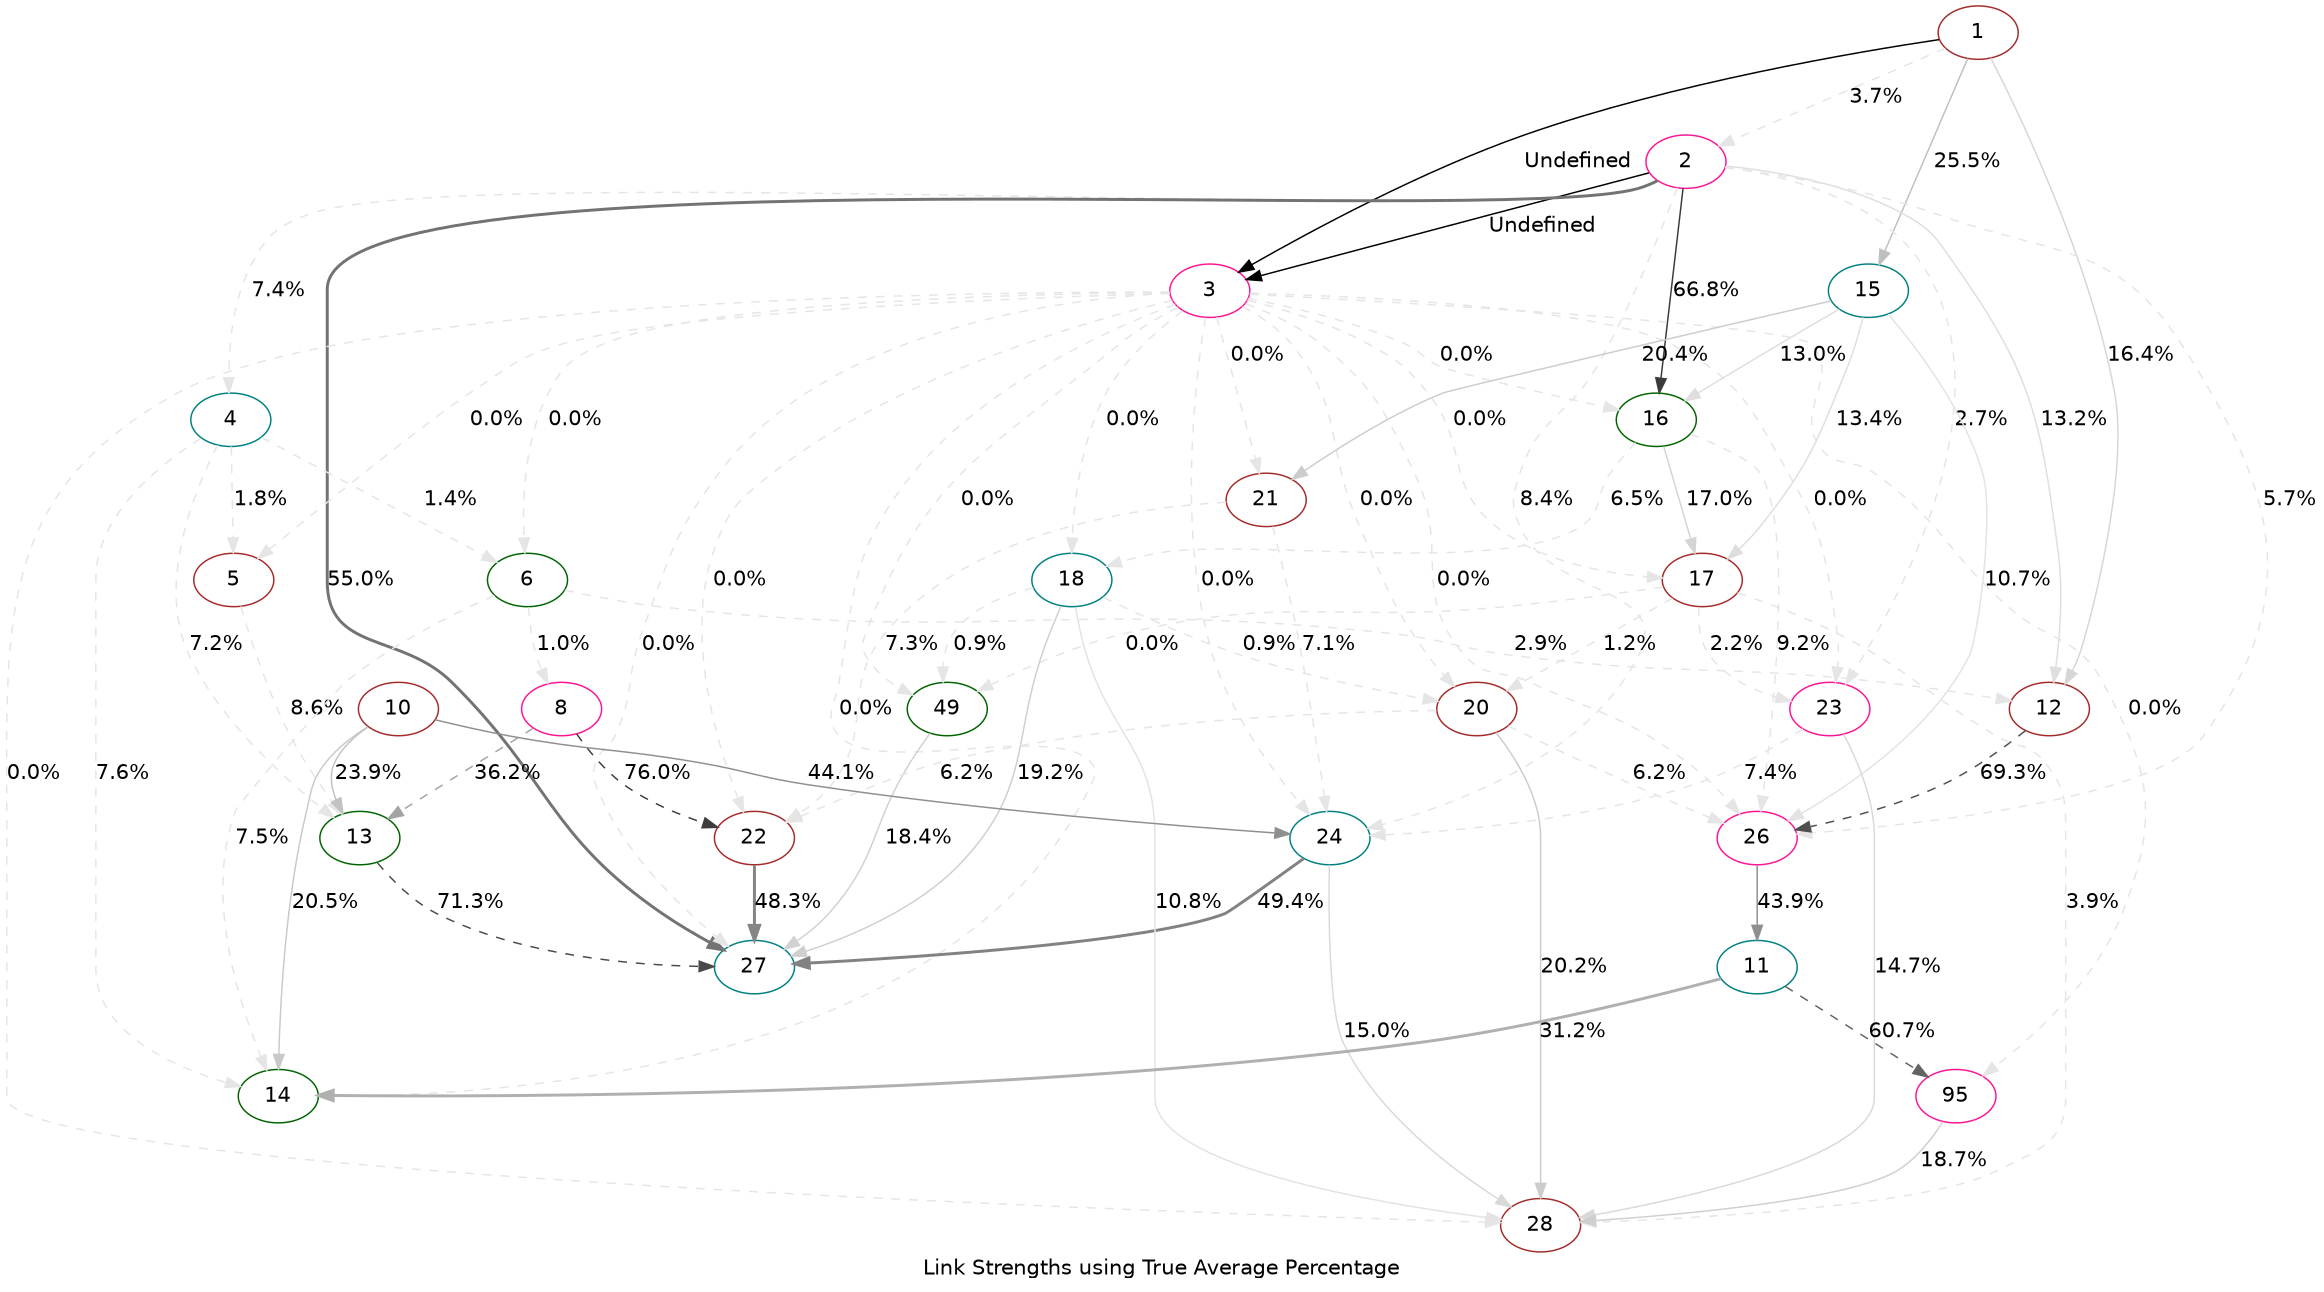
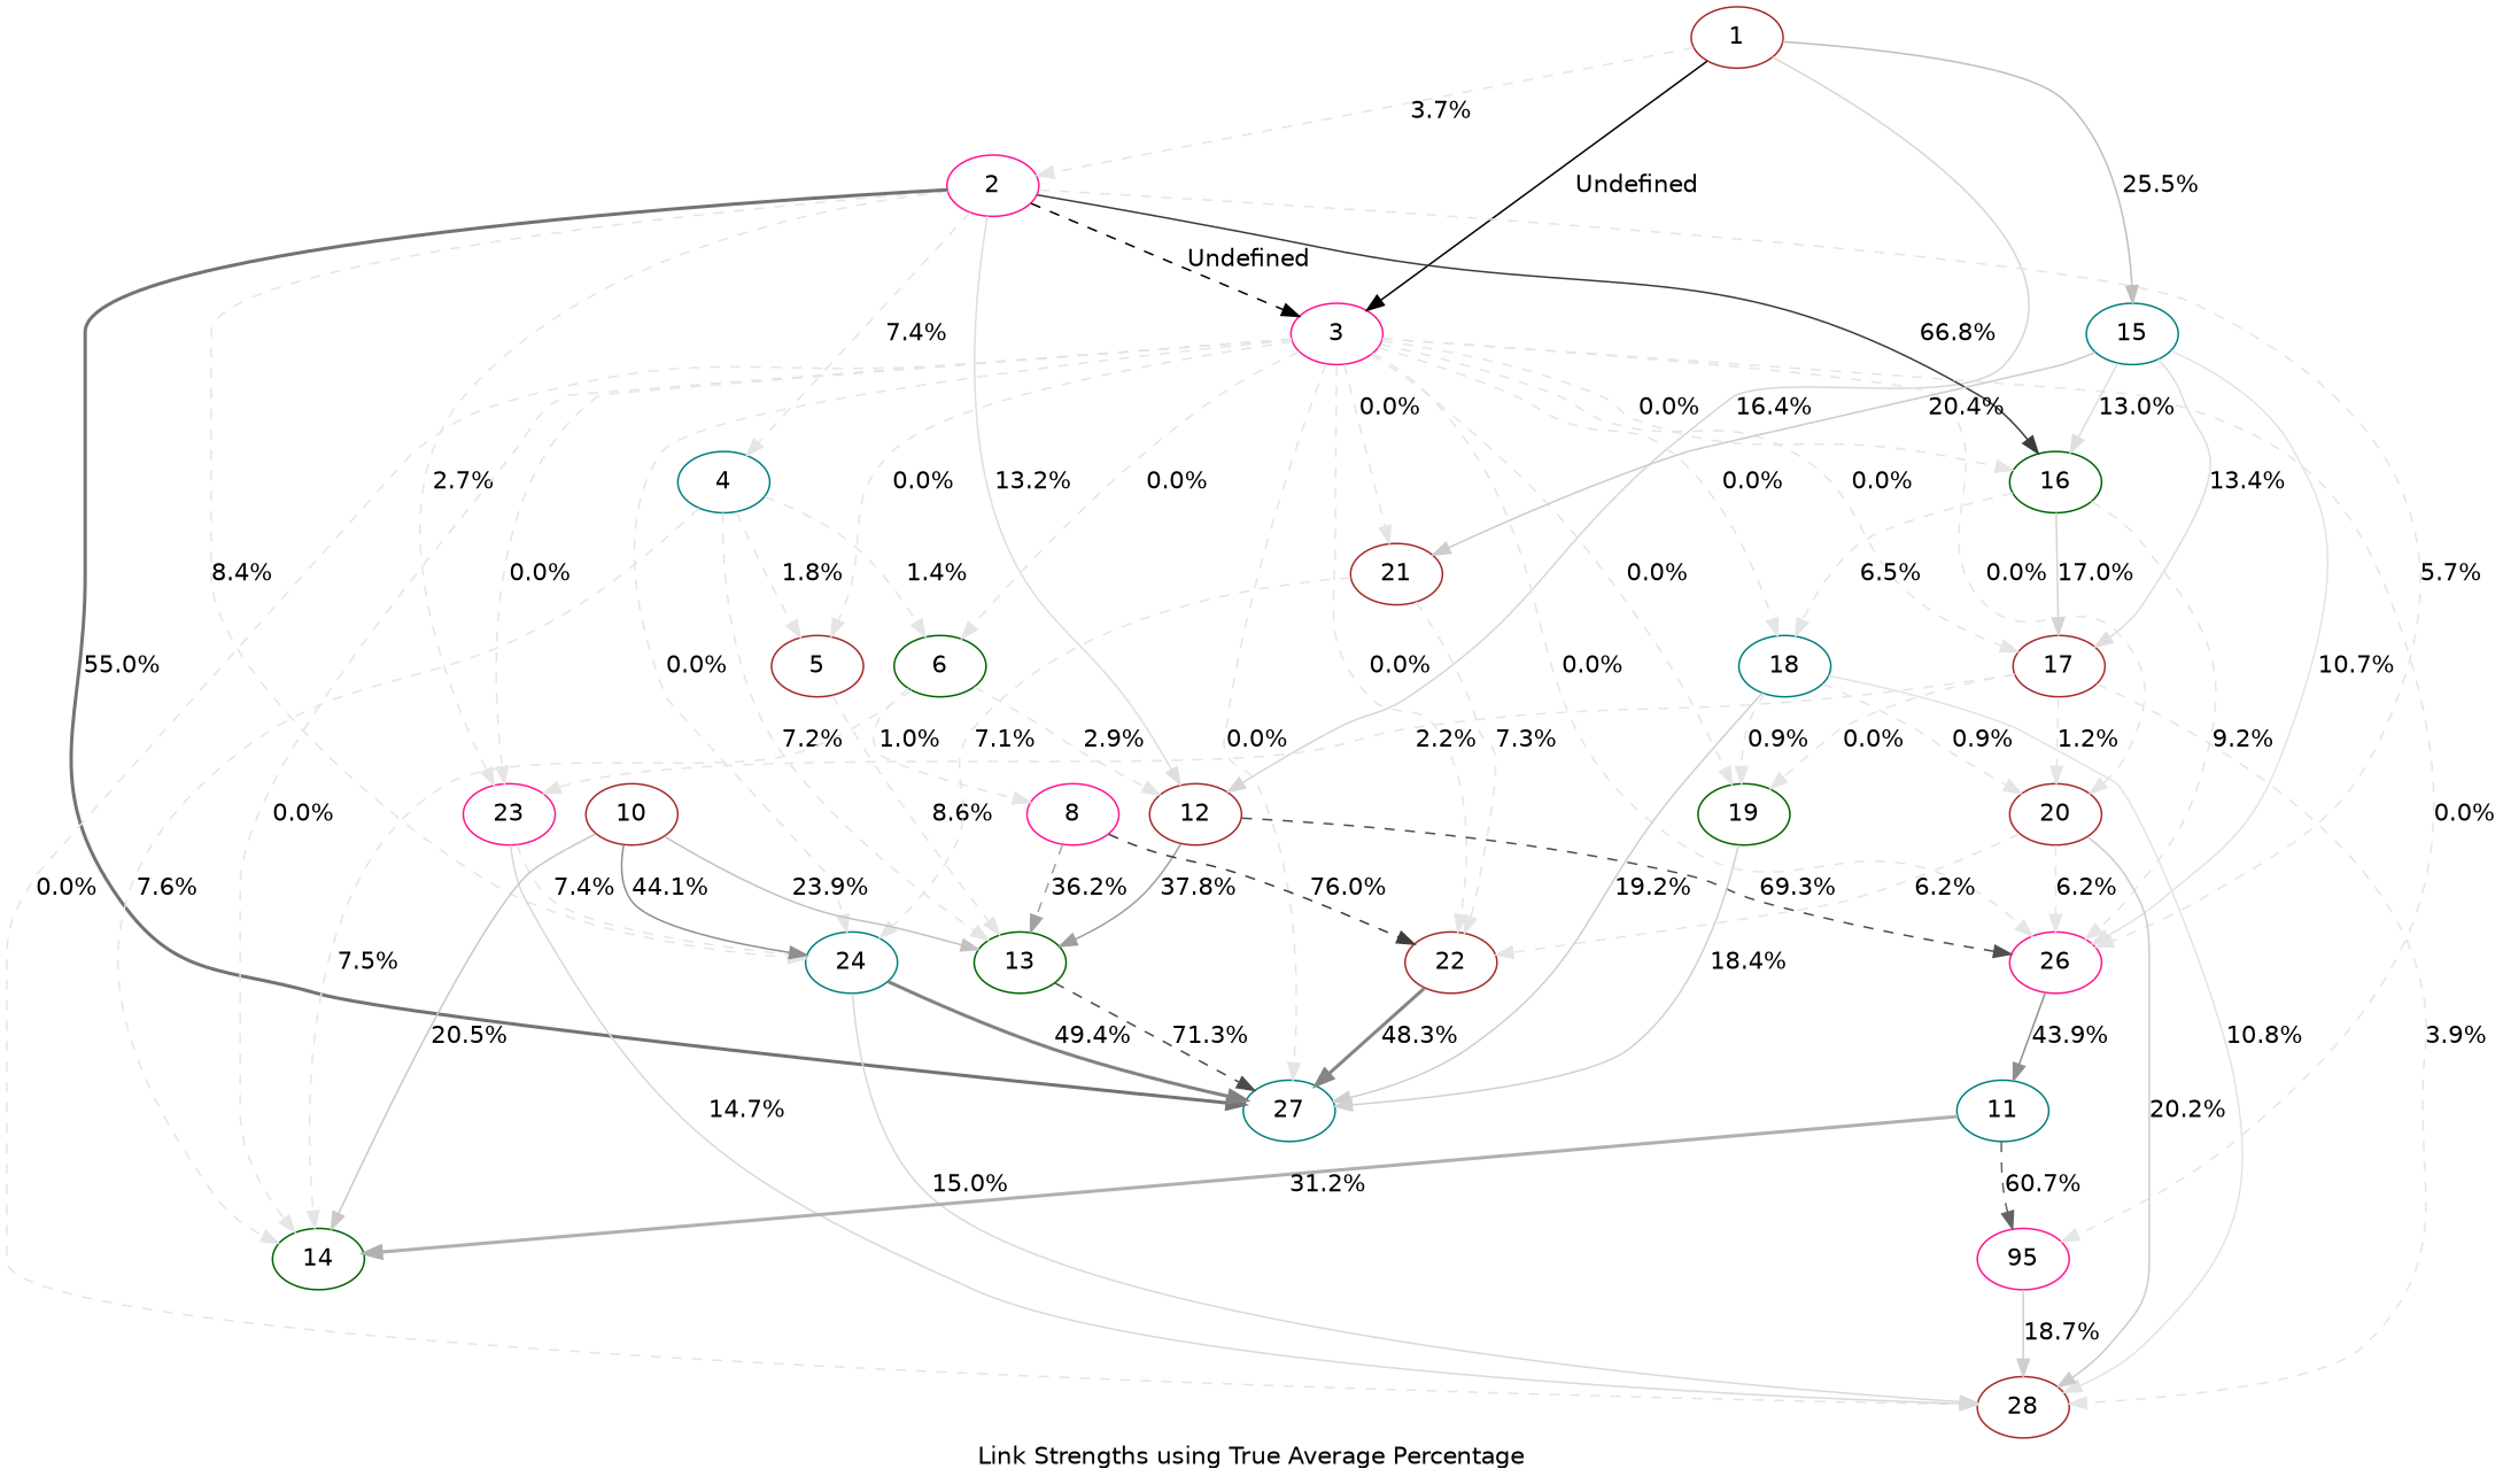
  digraph {
    fontname="DejaVu Sans"
    label="Link Strengths using True Average Percentage"
    node [color=brown fontname="DejaVu Sans" shape=ellipse]
    edge [color=gray90 fontname="DejaVu Sans" style=dashed]
    1
    2 [color=deeppink]
    3 [color=deeppink]
    12
    15 [color=teal]
    4 [color=teal]
    16 [color=darkgreen]
    23 [color=deeppink]
    24 [color=teal]
    26 [color=deeppink]
    27 [color=teal]
    5
    6 [color=darkgreen]
    14 [color=darkgreen]
    17
    18 [color=teal]
-   19 [color=darkgreen label=49]
+   19 [color=darkgreen]
    20
    21
    22
    n21 [color=deeppink label=95]
    28
    13 [color=darkgreen]
    11 [color=teal]
    8 [color=deeppink]
    10
    1 -> 2 [label="3.7%"]
    1 -> 3 [color=gray00 label=Undefined style=solid]
    1 -> 12 [color=gray84 label="16.4%" style=""]
    1 -> 15 [color=gray75 label="25.5%" style=solid]
-   2 -> 3 [color=gray00 label=Undefined style=solid]
+   2 -> 3 [color=gray00 label=Undefined]
    2 -> 12 [color=gray87 label="13.2%" style=""]
    2 -> 4 [label="7.4%"]
    2 -> 16 [color=gray23 label="66.8%" style=solid]
    2 -> 23 [label="2.7%"]
    2 -> 24 [label="8.4%"]
    2 -> 26 [label="5.7%"]
    2 -> 27 [color=gray45 label="55.0%" style=bold]
    3 -> 16 [label="0.0%"]
    3 -> 23 [label="0.0%"]
    3 -> 24 [label="0.0%"]
    3 -> 26 [label="0.0%"]
    3 -> 27 [label="0.0%"]
    3 -> 5 [label="0.0%"]
    3 -> 6 [label="0.0%"]
    3 -> 14 [label="0.0%"]
    3 -> 17 [label="0.0%"]
    3 -> 18 [label="0.0%"]
    3 -> 19 [label="0.0%"]
    3 -> 20 [label="0.0%"]
    3 -> 21 [label="0.0%"]
    3 -> 22 [label="0.0%"]
    3 -> n21 [label="0.0%"]
    3 -> 28 [label="0.0%"]
    12 -> 26 [color=gray31 label="69.3%"]
+   12 -> 13 [color=gray62 label="37.8%" style=solid]
    15 -> 16 [color=gray87 label="13.0%" style=""]
    15 -> 26 [color=gray89 label="10.7%" style=""]
    15 -> 17 [color=gray87 label="13.4%" style=""]
    15 -> 21 [color=gray80 label="20.4%" style=""]
    4 -> 5 [label="1.8%"]
    4 -> 6 [label="1.4%"]
    4 -> 14 [label="7.6%"]
    4 -> 13 [label="7.2%"]
    16 -> 26 [label="9.2%"]
    16 -> 17 [color=gray83 label="17.0%" style=""]
    16 -> 18 [label="6.5%"]
    23 -> 24 [label="7.4%"]
    23 -> 28 [color=gray85 label="14.7%" style=""]
    24 -> 27 [color=gray51 label="49.4%" style=bold]
    24 -> 28 [color=gray85 label="15.0%" style=""]
    26 -> 11 [color=gray56 label="43.9%" style=solid]
    5 -> 13 [label="8.6%"]
    6 -> 12 [label="2.9%"]
    6 -> 14 [label="7.5%"]
    6 -> 8 [label="1.0%"]
    17 -> 23 [label="2.2%"]
    17 -> 19 [label="0.0%"]
    17 -> 20 [label="1.2%"]
    17 -> 28 [label="3.9%"]
    18 -> 27 [color=gray81 label="19.2%" style=""]
    18 -> 19 [label="0.9%"]
    18 -> 20 [label="0.9%"]
    18 -> 28 [color=gray89 label="10.8%" style=""]
    19 -> 27 [color=gray82 label="18.4%" style=""]
    20 -> 26 [label="6.2%"]
    20 -> 22 [label="6.2%"]
    20 -> 28 [color=gray80 label="20.2%" style=""]
    21 -> 24 [label="7.1%"]
    21 -> 22 [label="7.3%"]
    22 -> 27 [color=gray52 label="48.3%" style=bold]
    n21 -> 28 [color=gray81 label="18.7%" style=""]
    13 -> 27 [color=gray29 label="71.3%"]
    11 -> 14 [color=gray69 label="31.2%" style=bold]
    11 -> n21 [color=gray39 label="60.7%"]
    8 -> 22 [color=gray24 label="76.0%"]
    8 -> 13 [color=gray64 label="36.2%"]
    10 -> 24 [color=gray56 label="44.1%" style=solid]
    10 -> 14 [color=gray79 label="20.5%" style=""]
    10 -> 13 [color=gray76 label="23.9%" style=solid]
  }
